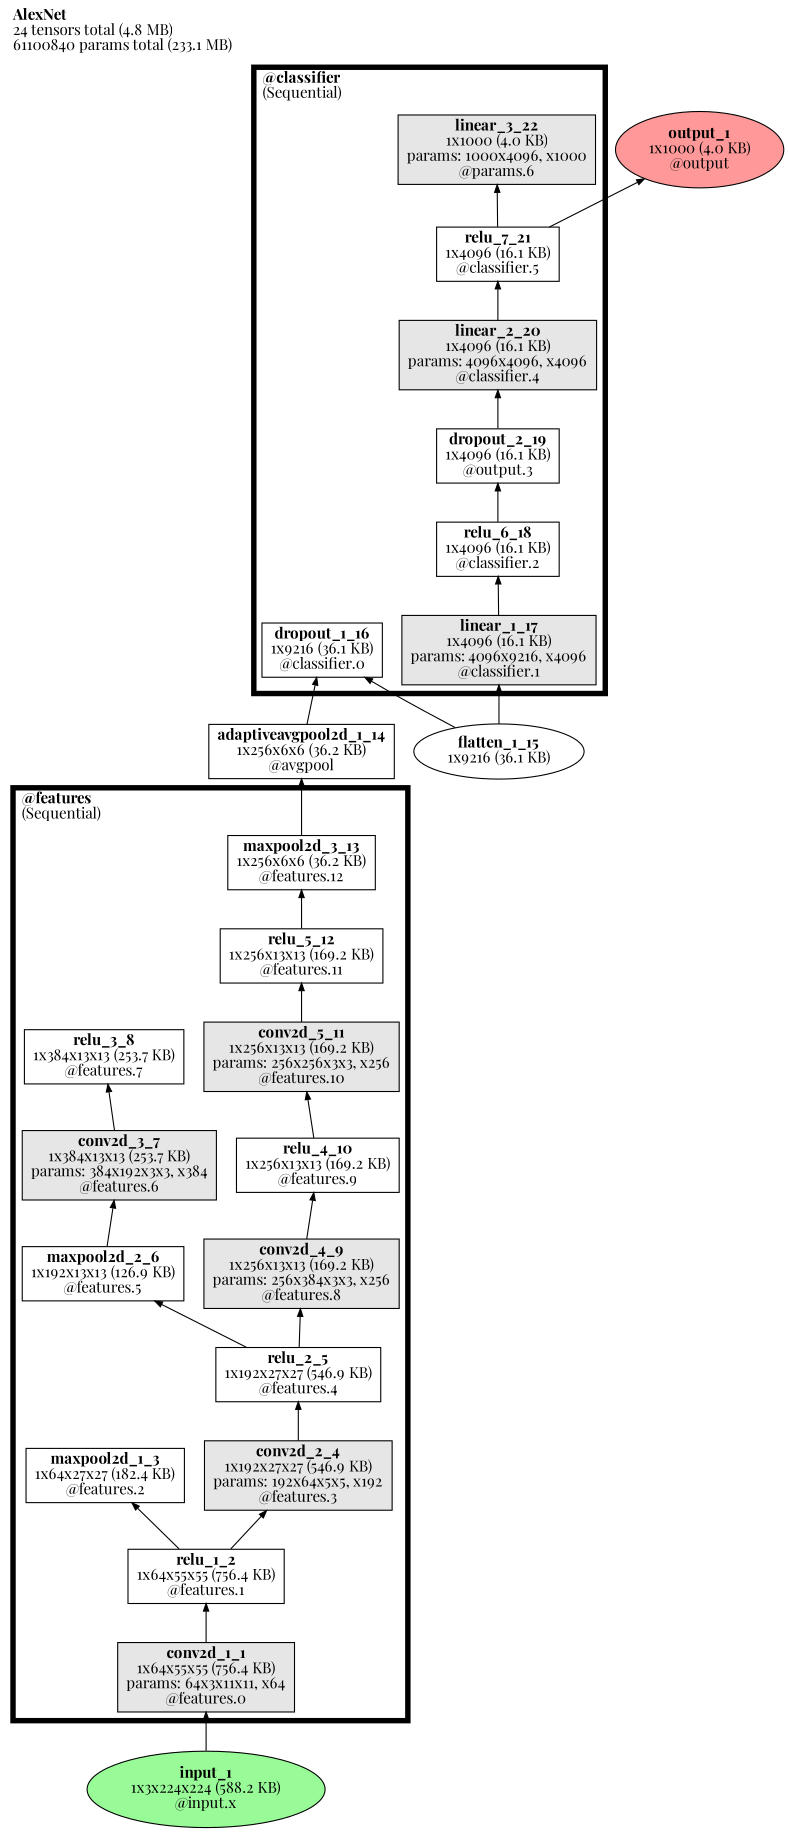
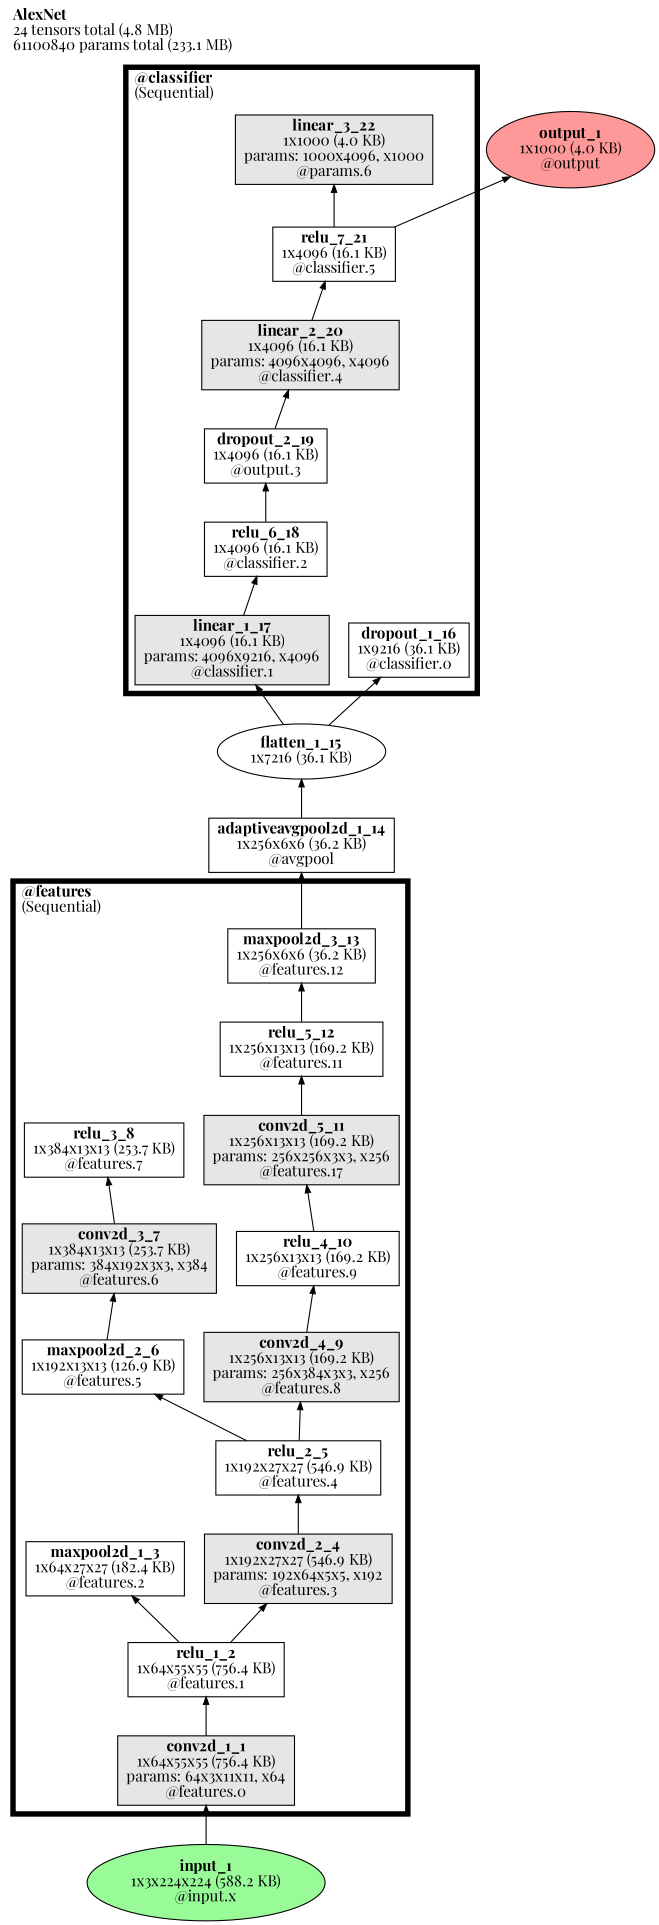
  digraph {
    fontname="Playfair Display"
    label=<<B>AlexNet</B><br align='left'/>24 tensors total (4.8 MB)<br align='left'/>61100840 params total (233.1 MB)<br align='left'/>>
    labeljust=left
    labelloc=t
    ordering=out
    rankdir=BT
    node [color=black fillcolor=white fontcolor=black fontname="Playfair Display" ordering=out shape=box style="filled,solid"]
    edge [arrowsize=.7 color=black fontcolor=black fontname="Playfair Display" labelfontsize=8 style=solid]
    n1 [fillcolor="#ff9999" label=<<b>output_1</b><br/>1x1000 (4.0 KB)<br/>@output> shape=oval]
    n2 [fillcolor="#E6E6E6" label=<<b>conv2d_1_1</b><br/>1x64x55x55 (756.4 KB)<br/>params: 64x3x11x11, x64<br/>@features.0>]
    n3 [label=<<b>relu_1_2</b><br/>1x64x55x55 (756.4 KB)<br/>@features.1>]
    n4 [label=<<b>maxpool2d_1_3</b><br/>1x64x27x27 (182.4 KB)<br/>@features.2>]
    n5 [fillcolor="#E6E6E6" label=<<b>conv2d_2_4</b><br/>1x192x27x27 (546.9 KB)<br/>params: 192x64x5x5, x192<br/>@features.3>]
    n6 [label=<<b>relu_2_5</b><br/>1x192x27x27 (546.9 KB)<br/>@features.4>]
    n7 [label=<<b>maxpool2d_2_6</b><br/>1x192x13x13 (126.9 KB)<br/>@features.5>]
    n8 [fillcolor="#E6E6E6" label=<<b>conv2d_3_7</b><br/>1x384x13x13 (253.7 KB)<br/>params: 384x192x3x3, x384<br/>@features.6>]
    n9 [label=<<b>relu_3_8</b><br/>1x384x13x13 (253.7 KB)<br/>@features.7>]
    n10 [fillcolor="#E6E6E6" label=<<b>conv2d_4_9</b><br/>1x256x13x13 (169.2 KB)<br/>params: 256x384x3x3, x256<br/>@features.8>]
    n11 [label=<<b>relu_4_10</b><br/>1x256x13x13 (169.2 KB)<br/>@features.9>]
-   n12 [fillcolor="#E6E6E6" label=<<b>conv2d_5_11</b><br/>1x256x13x13 (169.2 KB)<br/>params: 256x256x3x3, x256<br/>@features.10>]
+   n12 [fillcolor="#E6E6E6" label=<<b>conv2d_5_11</b><br/>1x256x13x13 (169.2 KB)<br/>params: 256x256x3x3, x256<br/>@features.17>]
    n13 [label=<<b>relu_5_12</b><br/>1x256x13x13 (169.2 KB)<br/>@features.11>]
    n14 [label=<<b>maxpool2d_3_13</b><br/>1x256x6x6 (36.2 KB)<br/>@features.12>]
    n15 [label=<<b>dropout_1_16</b><br/>1x9216 (36.1 KB)<br/>@classifier.0>]
    n16 [fillcolor="#E6E6E6" label=<<b>linear_1_17</b><br/>1x4096 (16.1 KB)<br/>params: 4096x9216, x4096<br/>@classifier.1>]
    n17 [label=<<b>relu_6_18</b><br/>1x4096 (16.1 KB)<br/>@classifier.2>]
    n18 [label=<<b>dropout_2_19</b><br/>1x4096 (16.1 KB)<br/>@output.3>]
    n19 [fillcolor="#E6E6E6" label=<<b>linear_2_20</b><br/>1x4096 (16.1 KB)<br/>params: 4096x4096, x4096<br/>@classifier.4>]
    n20 [label=<<b>relu_7_21</b><br/>1x4096 (16.1 KB)<br/>@classifier.5>]
    n21 [fillcolor="#E6E6E6" label=<<b>linear_3_22</b><br/>1x1000 (4.0 KB)<br/>params: 1000x4096, x1000<br/>@params.6>]
    n22 [label=<<b>adaptiveavgpool2d_1_14</b><br/>1x256x6x6 (36.2 KB)<br/>@avgpool>]
    n23 [fillcolor="#98FB98" label=<<b>input_1</b><br/>1x3x224x224 (588.2 KB)<br/>@input.x> shape=oval]
-   n24 [label=<<b>flatten_1_15</b><br/>1x9216 (36.1 KB)> shape=oval]
+   n24 [label=<<b>flatten_1_15</b><br/>1x7216 (36.1 KB)> shape=oval]
    subgraph sub_1 {
      rank=sink
      n1
    }
    subgraph cluster_2 {
      fillcolor=white
      label=<<B>@features</B><br align='left'/>(Sequential)<br align='left'/>>
      labelloc=b
      penwidth=5.0
      style="filled,solid"
      n2
      n3
      n4
      n5
      n6
      n7
      n8
      n9
      n10
      n11
      n12
      n13
      n14
      subgraph cluster_3 {
        fillcolor=white
        label=<<B>@features.0</B><br align='left'/>(Conv2d)<br align='left'/>>
        labelloc=b
        penwidth=2.0
        style="filled,dashed"
      }
      subgraph cluster_4 {
        fillcolor=white
        label=<<B>@features.1</B><br align='left'/>(ReLU)<br align='left'/>>
        labelloc=b
        penwidth=2.0
        style="filled,dashed"
      }
      subgraph cluster_5 {
        fillcolor=white
        label=<<B>@features.2</B><br align='left'/>(MaxPool2d)<br align='left'/>>
        labelloc=b
        penwidth=2.0
        style="filled,dashed"
      }
      subgraph cluster_6 {
        fillcolor=white
        label=<<B>@features.3</B><br align='left'/>(Conv2d)<br align='left'/>>
        labelloc=b
        penwidth=2.0
        style="filled,dashed"
      }
      subgraph cluster_7 {
        fillcolor=white
        label=<<B>@features.4</B><br align='left'/>(ReLU)<br align='left'/>>
        labelloc=b
        penwidth=2.0
        style="filled,dashed"
      }
      subgraph cluster_8 {
        fillcolor=white
        label=<<B>@features.5</B><br align='left'/>(MaxPool2d)<br align='left'/>>
        labelloc=b
        penwidth=2.0
        style="filled,dashed"
      }
      subgraph cluster_9 {
        fillcolor=white
        label=<<B>@features.6</B><br align='left'/>(Conv2d)<br align='left'/>>
        labelloc=b
        penwidth=2.0
        style="filled,dashed"
      }
      subgraph cluster_10 {
        fillcolor=white
        label=<<B>@features.7</B><br align='left'/>(ReLU)<br align='left'/>>
        labelloc=b
        penwidth=2.0
        style="filled,dashed"
      }
      subgraph cluster_11 {
        fillcolor=white
        label=<<B>@features.8</B><br align='left'/>(Conv2d)<br align='left'/>>
        labelloc=b
        penwidth=2.0
        style="filled,dashed"
      }
      subgraph cluster_12 {
        fillcolor=white
        label=<<B>@features.9</B><br align='left'/>(ReLU)<br align='left'/>>
        labelloc=b
        penwidth=2.0
        style="filled,dashed"
      }
      subgraph cluster_13 {
        fillcolor=white
        label=<<B>@features.10</B><br align='left'/>(Conv2d)<br align='left'/>>
        labelloc=b
        penwidth=2.0
        style="filled,dashed"
      }
      subgraph cluster_14 {
        fillcolor=white
        label=<<B>@features.11</B><br align='left'/>(ReLU)<br align='left'/>>
        labelloc=b
        penwidth=2.0
        style="filled,dashed"
      }
      subgraph cluster_15 {
        fillcolor=white
        label=<<B>@features.12</B><br align='left'/>(MaxPool2d)<br align='left'/>>
        labelloc=b
        penwidth=2.0
        style="filled,dashed"
      }
    }
    subgraph cluster_16 {
      fillcolor=white
      label=<<B>@avgpool</B><br align='left'/>(AdaptiveAvgPool2d)<br align='left'/>>
      labelloc=b
      penwidth=5.0
      style="filled,dashed"
    }
    subgraph cluster_17 {
      fillcolor=white
      label=<<B>@classifier</B><br align='left'/>(Sequential)<br align='left'/>>
      labelloc=b
      penwidth=5.0
      style="filled,solid"
      n15
      n16
      n17
      n18
      n19
      n20
      n21
      subgraph cluster_18 {
        fillcolor=white
        label=<<B>@classifier.0</B><br align='left'/>(Dropout)<br align='left'/>>
        labelloc=b
        penwidth=2.0
        style="filled,dashed"
      }
      subgraph cluster_19 {
        fillcolor=white
        label=<<B>@classifier.1</B><br align='left'/>(Linear)<br align='left'/>>
        labelloc=b
        penwidth=2.0
        style="filled,dashed"
      }
      subgraph cluster_20 {
        fillcolor=white
        label=<<B>@classifier.2</B><br align='left'/>(ReLU)<br align='left'/>>
        labelloc=b
        penwidth=2.0
        style="filled,dashed"
      }
      subgraph cluster_21 {
        fillcolor=white
        label=<<B>@classifier.3</B><br align='left'/>(Dropout)<br align='left'/>>
        labelloc=b
        penwidth=2.0
        style="filled,dashed"
      }
      subgraph cluster_22 {
        fillcolor=white
        label=<<B>@classifier.4</B><br align='left'/>(Linear)<br align='left'/>>
        labelloc=b
        penwidth=2.0
        style="filled,dashed"
      }
      subgraph cluster_23 {
        fillcolor=white
        label=<<B>@classifier.5</B><br align='left'/>(ReLU)<br align='left'/>>
        labelloc=b
        penwidth=2.0
        style="filled,dashed"
      }
      subgraph cluster_24 {
        fillcolor=white
        label=<<B>@classifier.6</B><br align='left'/>(Linear)<br align='left'/>>
        labelloc=b
        penwidth=2.0
        style="filled,dashed"
      }
    }
    n2 -> n3
    n3 -> n4
    n3 -> n5
    n5 -> n6
    n6 -> n7
    n6 -> n10
    n7 -> n8
    n8 -> n9
    n10 -> n11
    n11 -> n12
    n12 -> n13
    n13 -> n14
    n14 -> n22
    n16 -> n17
    n17 -> n18
    n18 -> n19
    n19 -> n20
    n20 -> n1
    n20 -> n21
-   n22 -> n15
+   n22 -> n24
    n23 -> n2
    n24 -> n15
    n24 -> n16
  }
